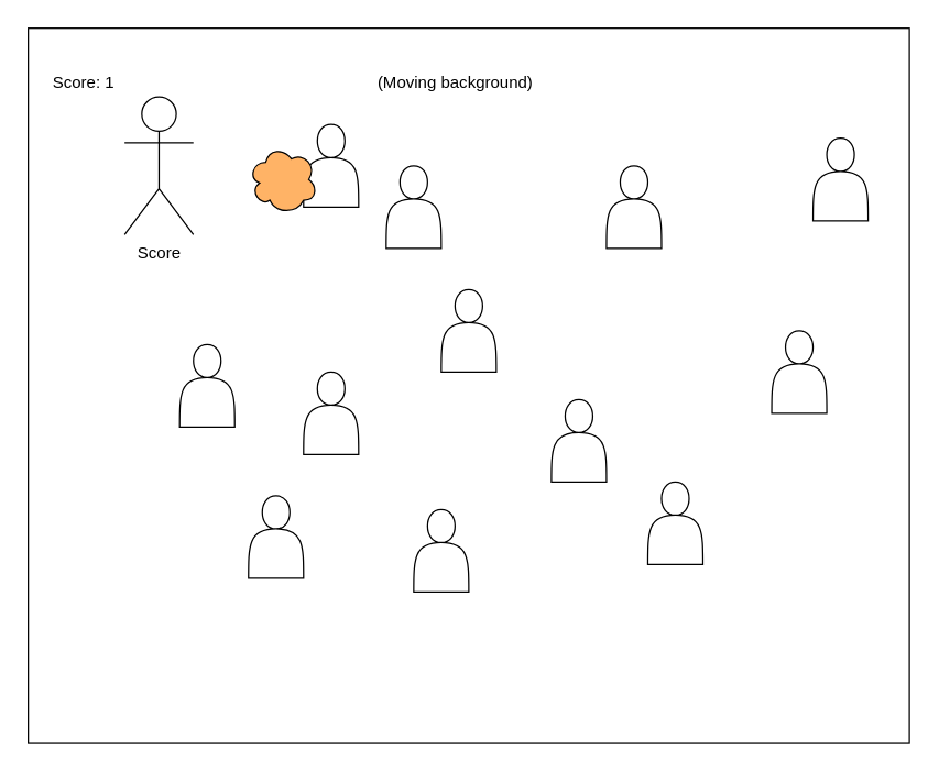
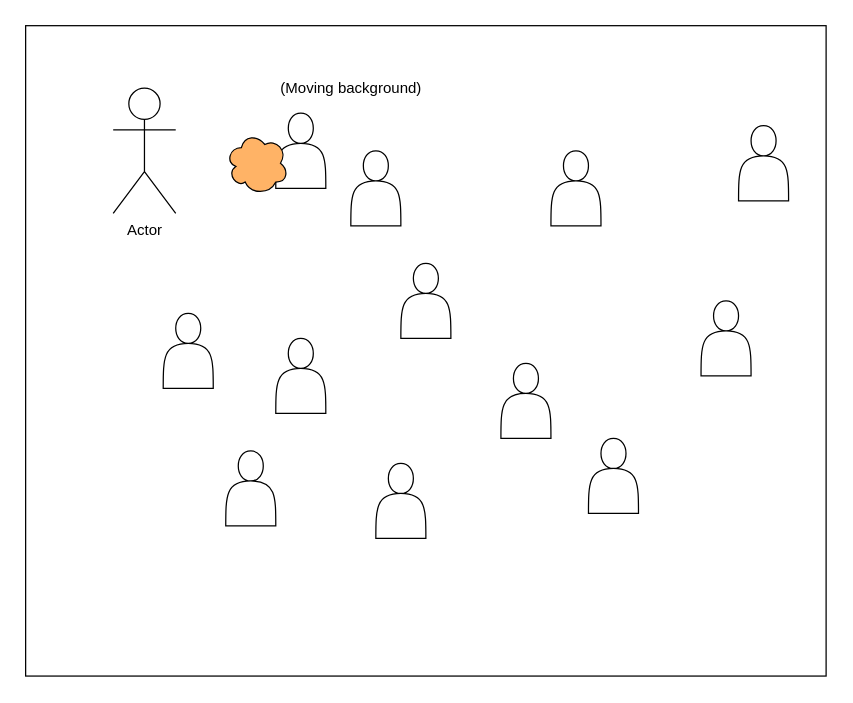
  <mxCell id="0" />
  <mxCell id="1" parent="0" />
  <mxCell id="2" value="" style="rounded=0;whiteSpace=wrap;html=1;" parent="1" vertex="1"><mxGeometry x="20" y="20" width="640" height="520" as="geometry" /></mxCell>
- <mxCell id="3" value="Score: 1" style="text;html=1;align=center;verticalAlign=middle;resizable=0;points=[];autosize=1;strokeColor=none;fillColor=none;" parent="1" vertex="1"><mxGeometry x="30" y="50" width="60" height="20" as="geometry" /></mxCell>
- <mxCell id="4" value="(Moving background)" style="text;html=1;align=center;verticalAlign=middle;resizable=0;points=[];autosize=1;strokeColor=none;fillColor=none;" parent="1" vertex="1"><mxGeometry x="265" y="50" width="130" height="20" as="geometry" /></mxCell>
- <mxCell id="5" value="Score" style="shape=umlActor;verticalLabelPosition=bottom;verticalAlign=top;html=1;outlineConnect=0;" parent="1" vertex="1"><mxGeometry x="90" y="70" width="50" height="100" as="geometry" /></mxCell>
+ <mxCell id="4" value="(Moving background)" style="text;html=1;align=center;verticalAlign=middle;resizable=0;points=[];autosize=1;strokeColor=none;fillColor=none;" parent="1" vertex="1"><mxGeometry x="215" y="60" width="130" height="20" as="geometry" /></mxCell>
+ <mxCell id="5" value="Actor" style="shape=umlActor;verticalLabelPosition=bottom;verticalAlign=top;html=1;outlineConnect=0;" parent="1" vertex="1"><mxGeometry x="90" y="70" width="50" height="100" as="geometry" /></mxCell>
  <mxCell id="6" value="" style="shape=actor;whiteSpace=wrap;html=1;" parent="1" vertex="1"><mxGeometry x="220" y="90" width="40" height="60" as="geometry" /></mxCell>
  <mxCell id="7" value="" style="shape=actor;whiteSpace=wrap;html=1;" parent="1" vertex="1"><mxGeometry x="590" y="100" width="40" height="60" as="geometry" /></mxCell>
  <mxCell id="8" value="" style="shape=actor;whiteSpace=wrap;html=1;" parent="1" vertex="1"><mxGeometry x="320" y="210" width="40" height="60" as="geometry" /></mxCell>
  <mxCell id="9" value="" style="shape=actor;whiteSpace=wrap;html=1;" parent="1" vertex="1"><mxGeometry x="440" y="120" width="40" height="60" as="geometry" /></mxCell>
  <mxCell id="10" value="" style="shape=actor;whiteSpace=wrap;html=1;" parent="1" vertex="1"><mxGeometry x="300" y="370" width="40" height="60" as="geometry" /></mxCell>
  <mxCell id="11" value="" style="shape=actor;whiteSpace=wrap;html=1;" parent="1" vertex="1"><mxGeometry x="130" y="250" width="40" height="60" as="geometry" /></mxCell>
  <mxCell id="12" value="" style="shape=actor;whiteSpace=wrap;html=1;" parent="1" vertex="1"><mxGeometry x="400" y="290" width="40" height="60" as="geometry" /></mxCell>
  <mxCell id="13" value="" style="shape=actor;whiteSpace=wrap;html=1;" parent="1" vertex="1"><mxGeometry x="560" y="240" width="40" height="60" as="geometry" /></mxCell>
  <mxCell id="14" value="" style="shape=actor;whiteSpace=wrap;html=1;" parent="1" vertex="1"><mxGeometry x="220" y="270" width="40" height="60" as="geometry" /></mxCell>
  <mxCell id="15" value="" style="shape=actor;whiteSpace=wrap;html=1;" parent="1" vertex="1"><mxGeometry x="280" y="120" width="40" height="60" as="geometry" /></mxCell>
  <mxCell id="16" value="" style="shape=actor;whiteSpace=wrap;html=1;" parent="1" vertex="1"><mxGeometry x="470" y="350" width="40" height="60" as="geometry" /></mxCell>
  <mxCell id="17" value="" style="shape=actor;whiteSpace=wrap;html=1;" parent="1" vertex="1"><mxGeometry x="180" y="360" width="40" height="60" as="geometry" /></mxCell>
  <mxCell id="18" value="" style="ellipse;shape=cloud;whiteSpace=wrap;html=1;fillColor=#FFB366;" vertex="1" parent="1"><mxGeometry x="180" y="105" width="50" height="50" as="geometry" /></mxCell>
